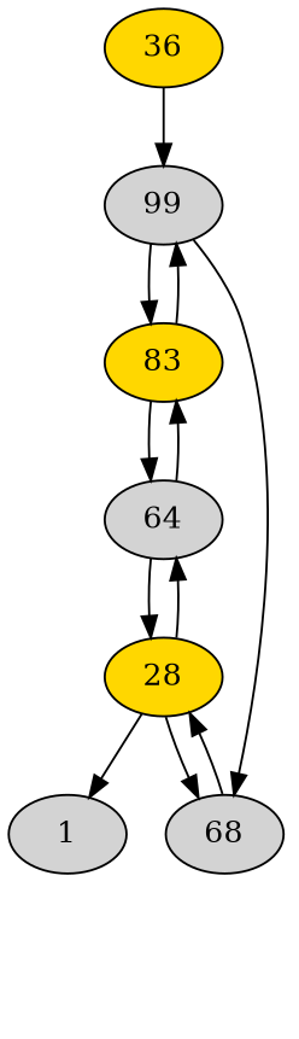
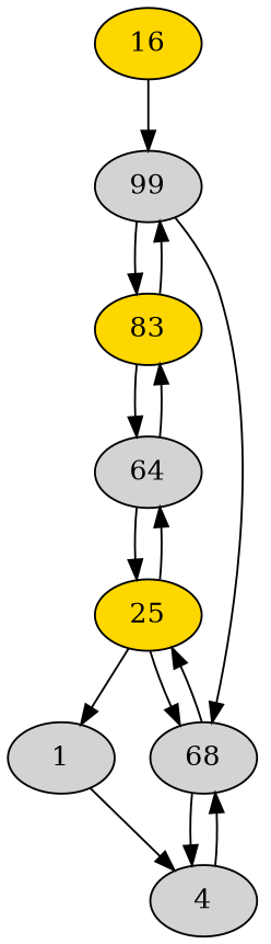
  digraph {
    node [fillcolor=lightgrey style=filled]
    99
-   36 [fillcolor=gold]
+   36 [fillcolor=gold label=16]
    n3 [fillcolor=gold label=83]
    68
    n5 [label=64]
-   25 [fillcolor=gold label=28]
+   25 [fillcolor=gold]
    1
+   4
    99 -> n3
    99 -> 68
    36 -> 99
    n3 -> 99
    n3 -> n5
    68 -> 25
+   68 -> 4
    n5 -> n3
    n5 -> 25
    25 -> 68
    25 -> n5
    25 -> 1
+   1 -> 4
+   4 -> 68
  }
